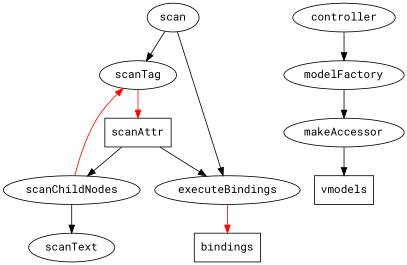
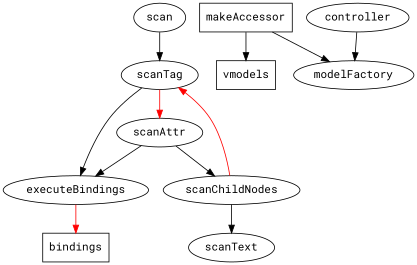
  digraph {
    fontname="Roboto Mono"
    node [fontname="Roboto Mono"]
    edge [fontname="Roboto Mono"]
    bindings [shape=box]
    vmodels [shape=box]
    scan
    scanTag
-   scanAttr [shape=box]
+   scanAttr
    executeBindings
    scanChildNodes
    scanText
    controller
    modelFactory
-   makeAccessor
+   makeAccessor [shape=box]
    scan -> scanTag
    scanTag -> scanAttr [color=red]
-   scan -> executeBindings
+   scanTag -> executeBindings
    scanAttr -> executeBindings
    scanAttr -> scanChildNodes [color=black]
    executeBindings -> bindings [color=red]
    scanChildNodes -> scanTag [color=red]
    scanChildNodes -> scanText
    controller -> modelFactory
-   modelFactory -> makeAccessor
+   makeAccessor -> modelFactory
    makeAccessor -> vmodels
  }
